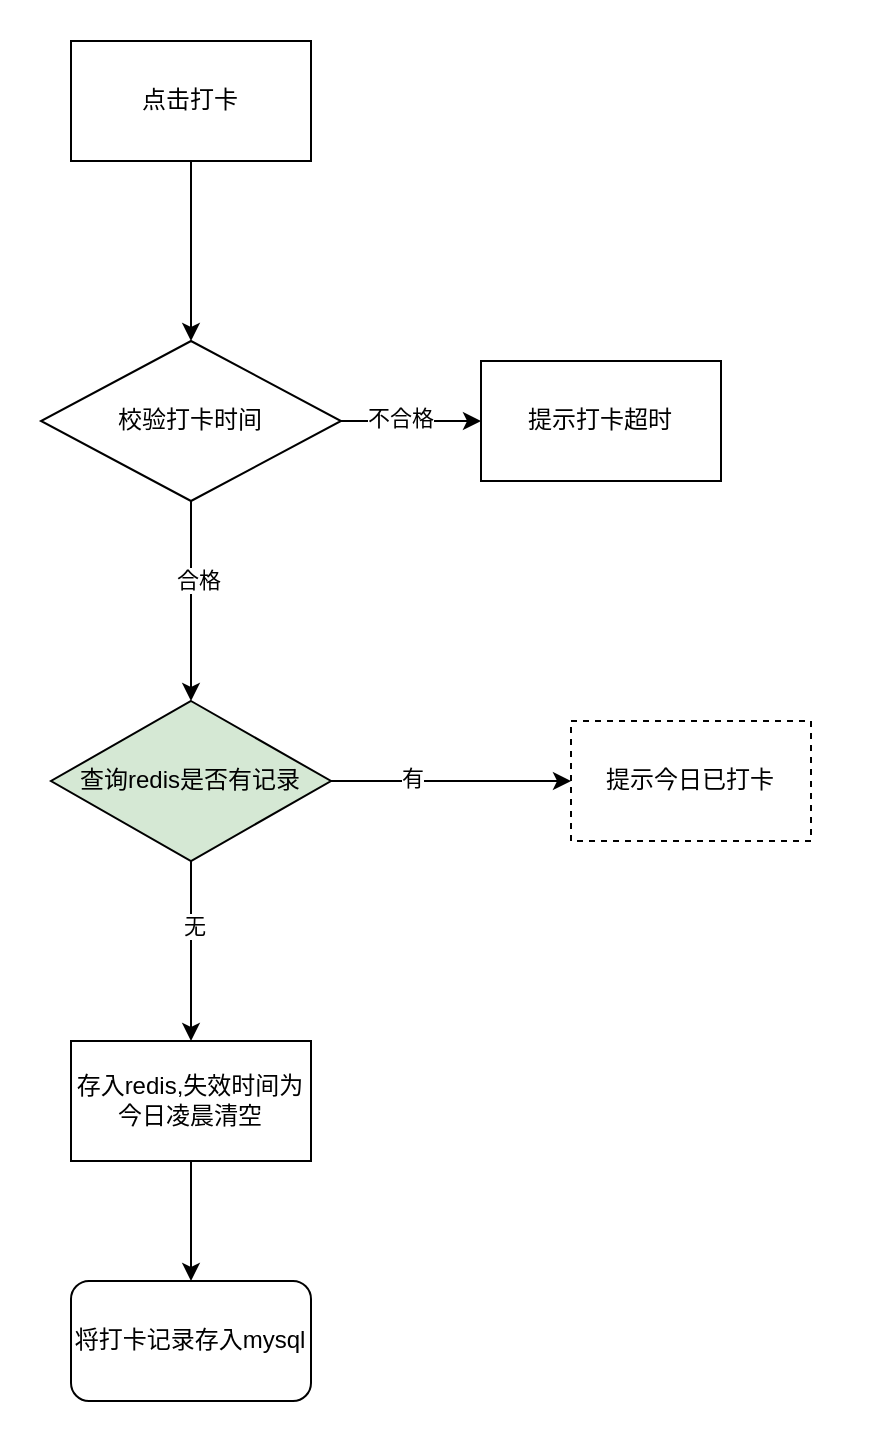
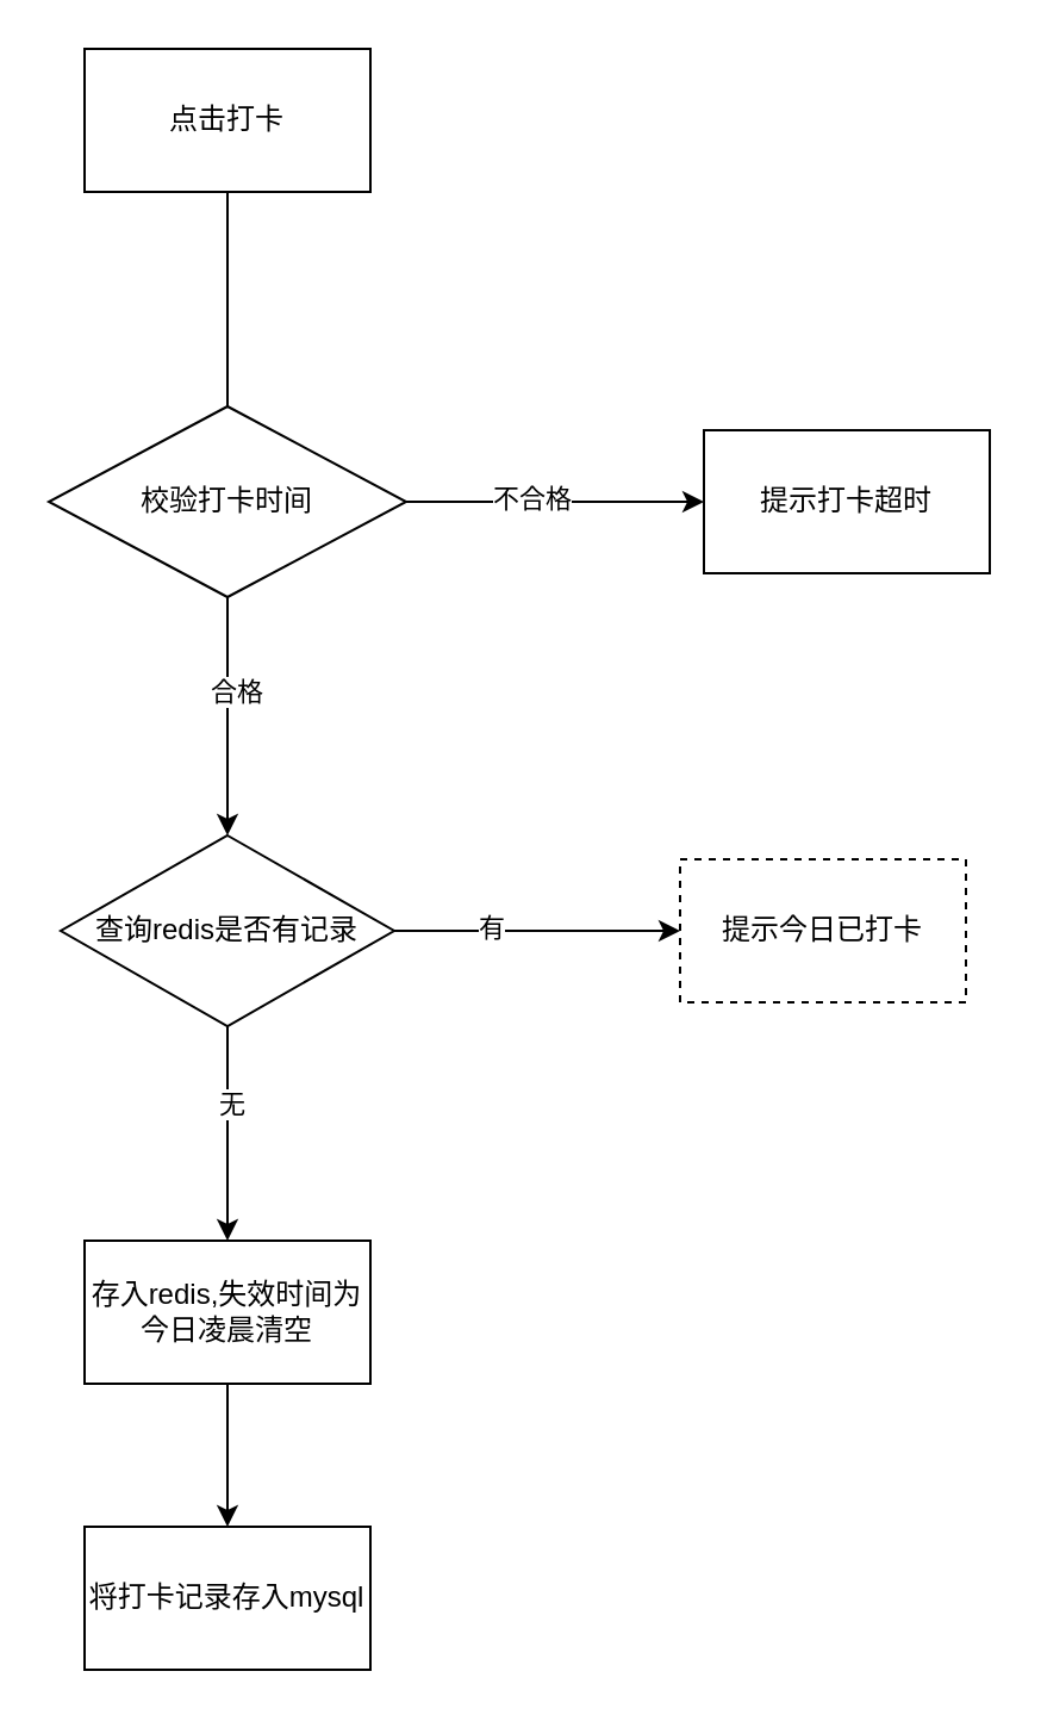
  <mxCell id="0" />
  <mxCell id="1" parent="0" />
- <mxCell id="2" value="" style="edgeStyle=orthogonalEdgeStyle;rounded=0;orthogonalLoop=1;jettySize=auto;html=1;" edge="1" parent="1" source="3" target="15"><mxGeometry relative="1" as="geometry"><mxPoint x="95" y="-50" as="targetPoint" /></mxGeometry></mxCell>
+ <mxCell id="2" value="" style="edgeStyle=orthogonalEdgeStyle;rounded=0;orthogonalLoop=1;jettySize=auto;html=1;endArrow=none;" edge="1" parent="1" source="3" target="15"><mxGeometry relative="1" as="geometry"><mxPoint x="95" y="-50" as="targetPoint" /></mxGeometry></mxCell>
  <mxCell id="3" value="点击打卡" style="rounded=0;whiteSpace=wrap;html=1;" vertex="1" parent="1"><mxGeometry x="35" y="20" width="120" height="60" as="geometry" /></mxCell>
  <mxCell id="4" value="" style="edgeStyle=orthogonalEdgeStyle;rounded=0;orthogonalLoop=1;jettySize=auto;html=1;" edge="1" parent="1" source="6" target="7"><mxGeometry relative="1" as="geometry" /></mxCell>
  <mxCell id="5" value="有" style="edgeLabel;html=1;align=center;verticalAlign=middle;resizable=0;points=[];" vertex="1" connectable="0" parent="4"><mxGeometry x="-0.333" y="2" relative="1" as="geometry"><mxPoint as="offset" /></mxGeometry></mxCell>
- <mxCell id="6" value="查询redis是否有记录" style="rhombus;whiteSpace=wrap;html=1;fillColor=#d5e8d4;" vertex="1" parent="1"><mxGeometry x="25" y="350" width="140" height="80" as="geometry" /></mxCell>
+ <mxCell id="6" value="查询redis是否有记录" style="rhombus;whiteSpace=wrap;html=1;" vertex="1" parent="1"><mxGeometry x="25" y="350" width="140" height="80" as="geometry" /></mxCell>
  <mxCell id="7" value="提示今日已打卡" style="whiteSpace=wrap;html=1;dashed=1;" vertex="1" parent="1"><mxGeometry x="285" y="360" width="120" height="60" as="geometry" /></mxCell>
  <mxCell id="8" value="" style="edgeStyle=orthogonalEdgeStyle;rounded=0;orthogonalLoop=1;jettySize=auto;html=1;" edge="1" parent="1" source="9" target="10"><mxGeometry relative="1" as="geometry" /></mxCell>
  <mxCell id="9" value="存入redis,失效时间为今日凌晨清空" style="whiteSpace=wrap;html=1;" vertex="1" parent="1"><mxGeometry x="35" y="520" width="120" height="60" as="geometry" /></mxCell>
- <mxCell id="10" value="将打卡记录存入mysql" style="whiteSpace=wrap;html=1;rounded=1;" vertex="1" parent="1"><mxGeometry x="35" y="640" width="120" height="60" as="geometry" /></mxCell>
+ <mxCell id="10" value="将打卡记录存入mysql" style="whiteSpace=wrap;html=1;" vertex="1" parent="1"><mxGeometry x="35" y="640" width="120" height="60" as="geometry" /></mxCell>
  <mxCell id="11" style="edgeStyle=orthogonalEdgeStyle;rounded=0;orthogonalLoop=1;jettySize=auto;html=1;entryX=0.5;entryY=0;entryDx=0;entryDy=0;" edge="1" parent="1" source="15" target="6"><mxGeometry relative="1" as="geometry" /></mxCell>
  <mxCell id="12" value="合格" style="edgeLabel;html=1;align=center;verticalAlign=middle;resizable=0;points=[];" vertex="1" connectable="0" parent="11"><mxGeometry x="-0.223" y="3" relative="1" as="geometry"><mxPoint as="offset" /></mxGeometry></mxCell>
  <mxCell id="13" value="" style="edgeStyle=orthogonalEdgeStyle;rounded=0;orthogonalLoop=1;jettySize=auto;html=1;" edge="1" parent="1" source="15" target="16"><mxGeometry relative="1" as="geometry" /></mxCell>
  <mxCell id="14" value="不合格" style="edgeLabel;html=1;align=center;verticalAlign=middle;resizable=0;points=[];" vertex="1" connectable="0" parent="13"><mxGeometry x="-0.168" y="2" relative="1" as="geometry"><mxPoint as="offset" /></mxGeometry></mxCell>
  <mxCell id="15" value="校验打卡时间" style="rhombus;whiteSpace=wrap;html=1;" vertex="1" parent="1"><mxGeometry x="20" y="170" width="150" height="80" as="geometry" /></mxCell>
- <mxCell id="16" value="提示打卡超时" style="whiteSpace=wrap;html=1;" vertex="1" parent="1"><mxGeometry x="240" y="180" width="120" height="60" as="geometry" /></mxCell>
+ <mxCell id="16" value="提示打卡超时" style="whiteSpace=wrap;html=1;" vertex="1" parent="1"><mxGeometry x="295" y="180" width="120" height="60" as="geometry" /></mxCell>
  <mxCell id="17" style="edgeStyle=orthogonalEdgeStyle;rounded=0;orthogonalLoop=1;jettySize=auto;html=1;exitX=0.5;exitY=1;exitDx=0;exitDy=0;" edge="1" parent="1" source="6" target="9"><mxGeometry relative="1" as="geometry"><mxPoint x="95" y="690" as="sourcePoint" /></mxGeometry></mxCell>
  <mxCell id="18" value="无" style="edgeLabel;html=1;align=center;verticalAlign=middle;resizable=0;points=[];" vertex="1" connectable="0" parent="17"><mxGeometry x="-0.292" y="1" relative="1" as="geometry"><mxPoint as="offset" /></mxGeometry></mxCell>
